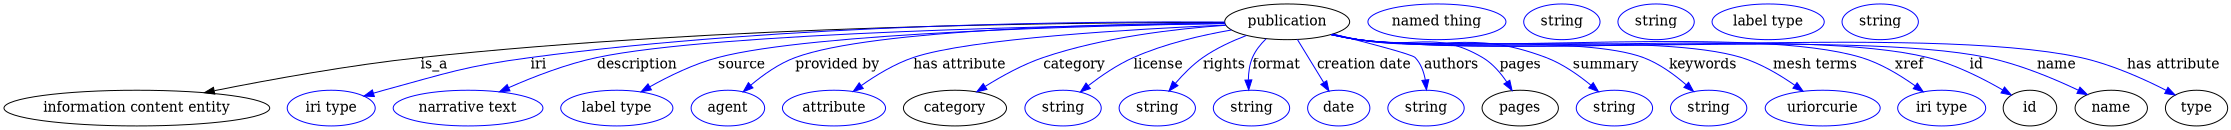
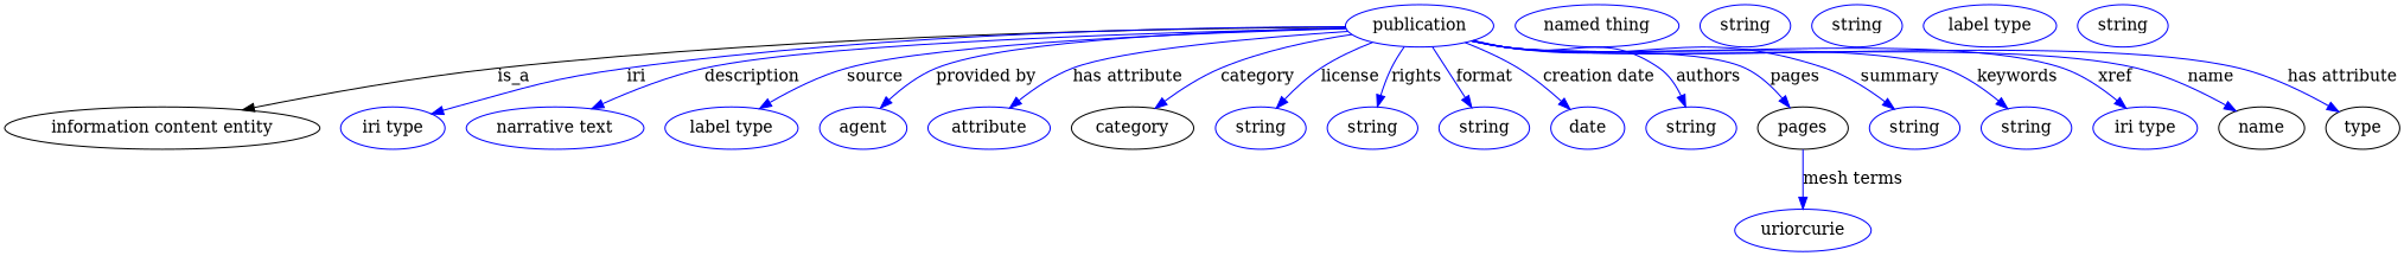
  digraph {
    node [color=blue]
    edge [color=blue style=solid]
-   n1 [height=0.5 label=publication width=1.7512 color=""]
+   n1 [height=0.5 label=publication width=1.7512]
    "information content entity" [height=0.5 width=3.7191 color=""]
    n3 [height=0.5 label="iri type" width=1.2277]
    n4 [height=0.5 label="narrative text" width=2.0943]
    n5 [height=0.5 label="label type" width=1.5707]
    n6 [height=0.5 label=agent width=1.0291]
    n7 [height=0.5 label=attribute width=1.4443]
    category [height=0.5 width=1.4443 color=""]
    n9 [height=0.5 label=string width=1.0652]
    n10 [height=0.5 label=string width=1.0652]
    n11 [height=0.5 label=string width=1.0652]
    n12 [height=0.5 label=date width=0.86659]
    n13 [height=0.5 label=string width=1.0652]
    pages [height=0.5 width=1.0652 color=""]
    n15 [height=0.5 label=string width=1.0652]
    n16 [height=0.5 label=string width=1.0652]
    n17 [height=0.5 label=uriorcurie width=1.6068]
    n18 [height=0.5 label="iri type" width=1.2277]
-   id [height=0.5 width=0.75 color=""]
    name [height=0.5 width=1.011 color=""]
    type [height=0.5 width=0.86659 color=""]
    n22 [height=0.5 label="named thing" width=1.9318]
    n23 [height=0.5 label=string width=1.0652]
    n24 [height=0.5 label=string width=1.0652]
    n25 [height=0.5 label="label type" width=1.5707]
    n26 [height=0.5 label=string width=1.0652]
    n1 -> "information content entity" [label=is_a color="" style=""]
    n1 -> n3 [label=iri]
    n1 -> n4 [label=description]
    n1 -> n5 [label=source]
    n1 -> n6 [label="provided by"]
    n1 -> n7 [label="has attribute"]
    n1 -> category [label=category]
    n1 -> n9 [label=license]
    n1 -> n10 [label=rights]
    n1 -> n11 [label=format]
    n1 -> n12 [label="creation date"]
    n1 -> n13 [label=authors]
    n1 -> pages [label=pages]
    n1 -> n15 [label=summary]
    n1 -> n16 [label=keywords]
-   n1 -> n17 [label="mesh terms"]
+   pages -> n17 [label="mesh terms"]
    n1 -> n18 [label=xref]
-   n1 -> id [label=id]
    n1 -> name [label=name]
    n1 -> type [label="has attribute"]
  }
